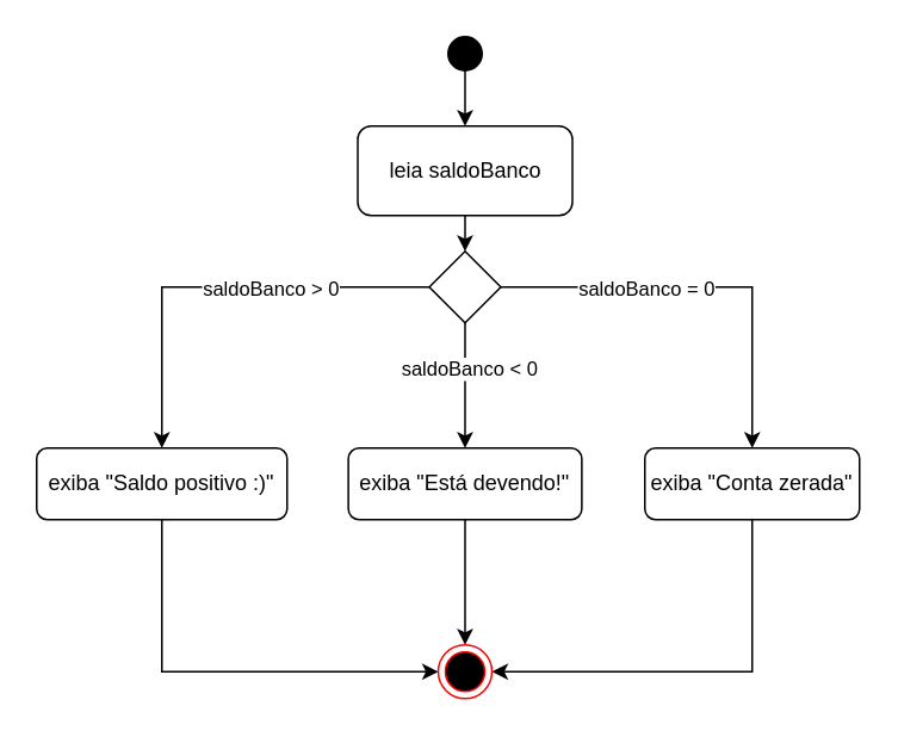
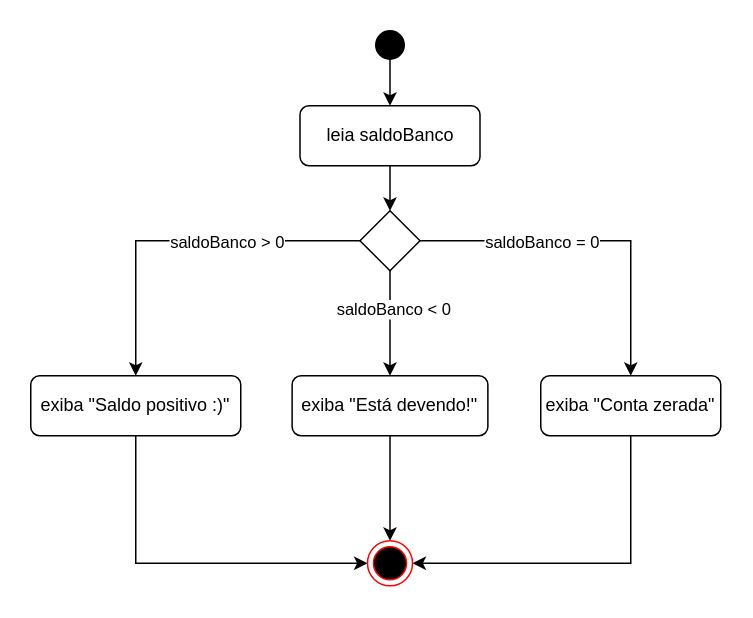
  <mxCell id="0" />
  <mxCell id="1" parent="0" />
  <mxCell id="2" style="edgeStyle=orthogonalEdgeStyle;rounded=0;orthogonalLoop=1;jettySize=auto;html=1;exitX=0.5;exitY=1;exitDx=0;exitDy=0;entryX=0.5;entryY=0;entryDx=0;entryDy=0;" edge="1" parent="1" source="3" target="5"><mxGeometry relative="1" as="geometry" /></mxCell>
  <mxCell id="3" value="" style="ellipse;whiteSpace=wrap;html=1;aspect=fixed;fillColor=#000000;" vertex="1" parent="1"><mxGeometry x="250" y="20" width="19" height="19" as="geometry" /></mxCell>
  <mxCell id="4" style="edgeStyle=orthogonalEdgeStyle;rounded=0;orthogonalLoop=1;jettySize=auto;html=1;exitX=0.5;exitY=1;exitDx=0;exitDy=0;entryX=0.5;entryY=0;entryDx=0;entryDy=0;" edge="1" parent="1" source="5" target="12"><mxGeometry relative="1" as="geometry" /></mxCell>
- <mxCell id="5" value="leia saldoBanco" style="rounded=1;whiteSpace=wrap;html=1;fillColor=none;" vertex="1" parent="1"><mxGeometry x="199.5" y="70" width="120" height="50" as="geometry" /></mxCell>
+ <mxCell id="5" value="leia saldoBanco" style="rounded=1;whiteSpace=wrap;html=1;fillColor=none;" vertex="1" parent="1"><mxGeometry x="199.5" y="70" width="120" height="40" as="geometry" /></mxCell>
  <mxCell id="6" style="edgeStyle=orthogonalEdgeStyle;rounded=0;orthogonalLoop=1;jettySize=auto;html=1;exitX=1;exitY=0.5;exitDx=0;exitDy=0;entryX=0.5;entryY=0;entryDx=0;entryDy=0;" edge="1" parent="1" source="12" target="16"><mxGeometry relative="1" as="geometry" /></mxCell>
  <mxCell id="7" value="saldoBanco = 0" style="edgeLabel;html=1;align=center;verticalAlign=middle;resizable=0;points=[];" vertex="1" connectable="0" parent="6"><mxGeometry x="-0.301" relative="1" as="geometry"><mxPoint as="offset" /></mxGeometry></mxCell>
  <mxCell id="8" style="edgeStyle=orthogonalEdgeStyle;rounded=0;orthogonalLoop=1;jettySize=auto;html=1;exitX=0.5;exitY=1;exitDx=0;exitDy=0;entryX=0.5;entryY=0;entryDx=0;entryDy=0;" edge="1" parent="1" source="12" target="14"><mxGeometry relative="1" as="geometry"><Array as="points"><mxPoint x="260" y="190" /><mxPoint x="260" y="190" /></Array></mxGeometry></mxCell>
  <mxCell id="9" value="saldoBanco &amp;lt; 0" style="edgeLabel;html=1;align=center;verticalAlign=middle;resizable=0;points=[];" vertex="1" connectable="0" parent="8"><mxGeometry x="-0.289" y="2" relative="1" as="geometry"><mxPoint as="offset" /></mxGeometry></mxCell>
  <mxCell id="10" style="edgeStyle=orthogonalEdgeStyle;rounded=0;orthogonalLoop=1;jettySize=auto;html=1;exitX=0;exitY=0.5;exitDx=0;exitDy=0;entryX=0.5;entryY=0;entryDx=0;entryDy=0;" edge="1" parent="1" source="12" target="18"><mxGeometry relative="1" as="geometry" /></mxCell>
  <mxCell id="11" value="saldoBanco &amp;gt; 0" style="edgeLabel;html=1;align=center;verticalAlign=middle;resizable=0;points=[];" vertex="1" connectable="0" parent="10"><mxGeometry x="0.04" y="3" relative="1" as="geometry"><mxPoint x="36" y="-3" as="offset" /></mxGeometry></mxCell>
  <mxCell id="12" value="" style="rhombus;whiteSpace=wrap;html=1;fillColor=none;" vertex="1" parent="1"><mxGeometry x="239.5" y="140" width="40" height="40" as="geometry" /></mxCell>
  <mxCell id="13" style="edgeStyle=orthogonalEdgeStyle;rounded=0;orthogonalLoop=1;jettySize=auto;html=1;exitX=0.5;exitY=1;exitDx=0;exitDy=0;entryX=0.5;entryY=0;entryDx=0;entryDy=0;" edge="1" parent="1" source="14" target="19"><mxGeometry relative="1" as="geometry" /></mxCell>
  <mxCell id="14" value="exiba &quot;Está devendo!&quot;" style="rounded=1;whiteSpace=wrap;html=1;fillColor=none;" vertex="1" parent="1"><mxGeometry x="194.25" y="250" width="130.5" height="40" as="geometry" /></mxCell>
  <mxCell id="15" style="edgeStyle=orthogonalEdgeStyle;rounded=0;orthogonalLoop=1;jettySize=auto;html=1;exitX=0.5;exitY=1;exitDx=0;exitDy=0;entryX=1;entryY=0.5;entryDx=0;entryDy=0;" edge="1" parent="1" source="16" target="19"><mxGeometry relative="1" as="geometry" /></mxCell>
  <mxCell id="16" value="exiba &quot;Conta zerada&quot;" style="rounded=1;whiteSpace=wrap;html=1;fillColor=none;" vertex="1" parent="1"><mxGeometry x="360" y="250" width="120" height="40" as="geometry" /></mxCell>
  <mxCell id="17" style="edgeStyle=orthogonalEdgeStyle;rounded=0;orthogonalLoop=1;jettySize=auto;html=1;exitX=0.5;exitY=1;exitDx=0;exitDy=0;entryX=0;entryY=0.5;entryDx=0;entryDy=0;" edge="1" parent="1" source="18" target="19"><mxGeometry relative="1" as="geometry" /></mxCell>
  <mxCell id="18" value="exiba &quot;Saldo positivo :)&quot;" style="rounded=1;whiteSpace=wrap;html=1;fillColor=none;" vertex="1" parent="1"><mxGeometry x="20" y="250" width="140" height="40" as="geometry" /></mxCell>
  <mxCell id="19" value="" style="ellipse;html=1;shape=endState;fillColor=#000000;strokeColor=#ff0000;" vertex="1" parent="1"><mxGeometry x="244.5" y="360" width="30" height="30" as="geometry" /></mxCell>
